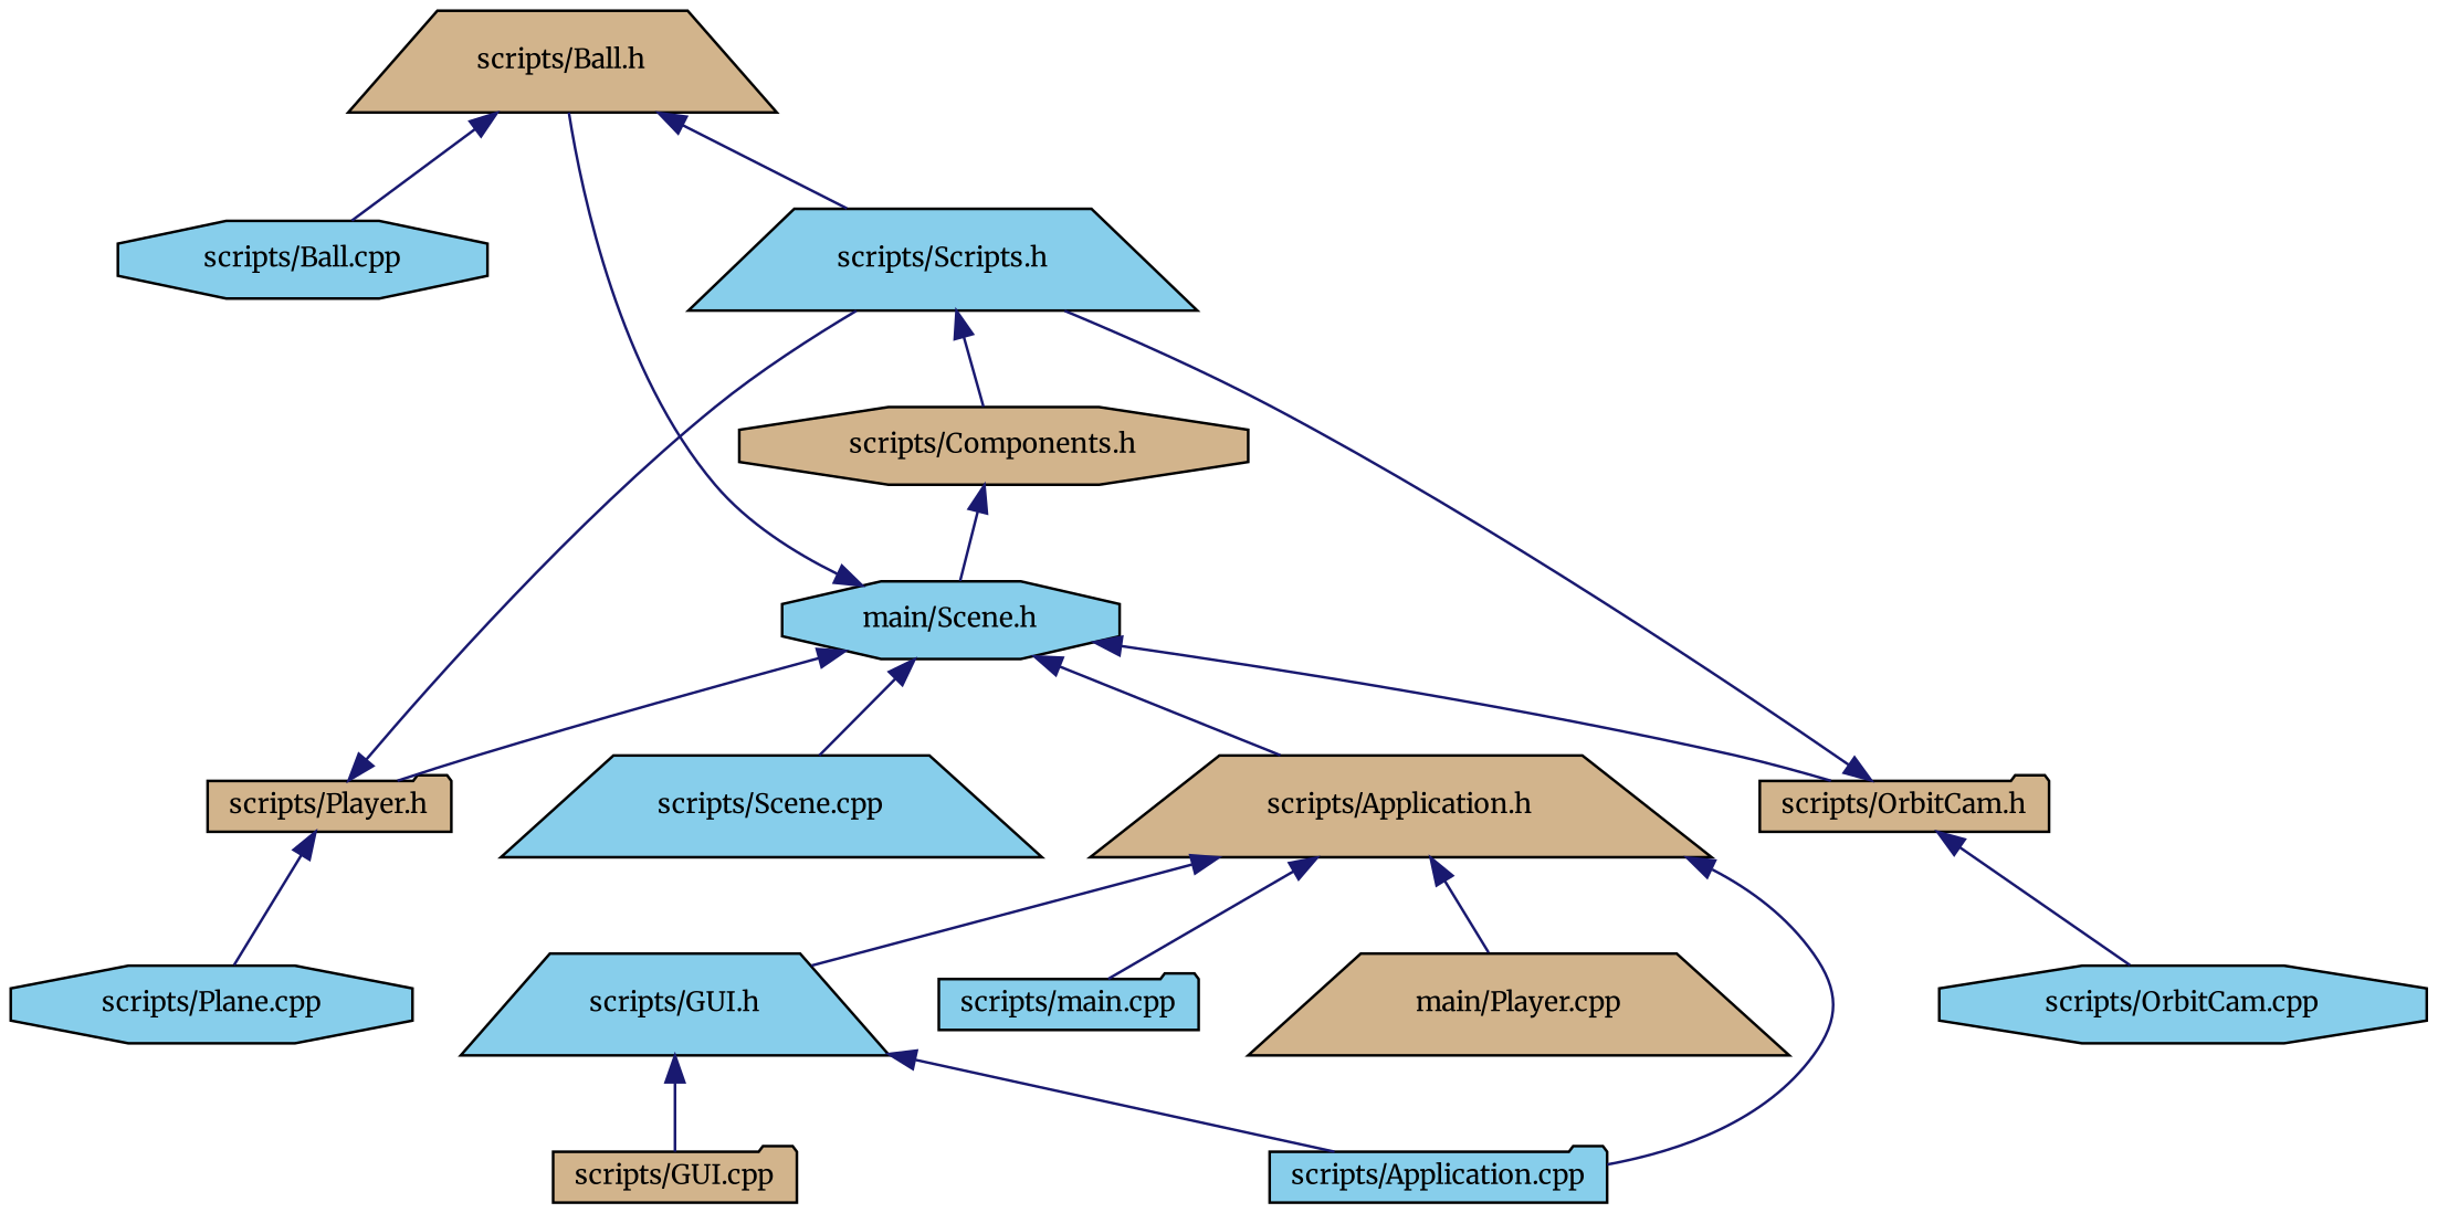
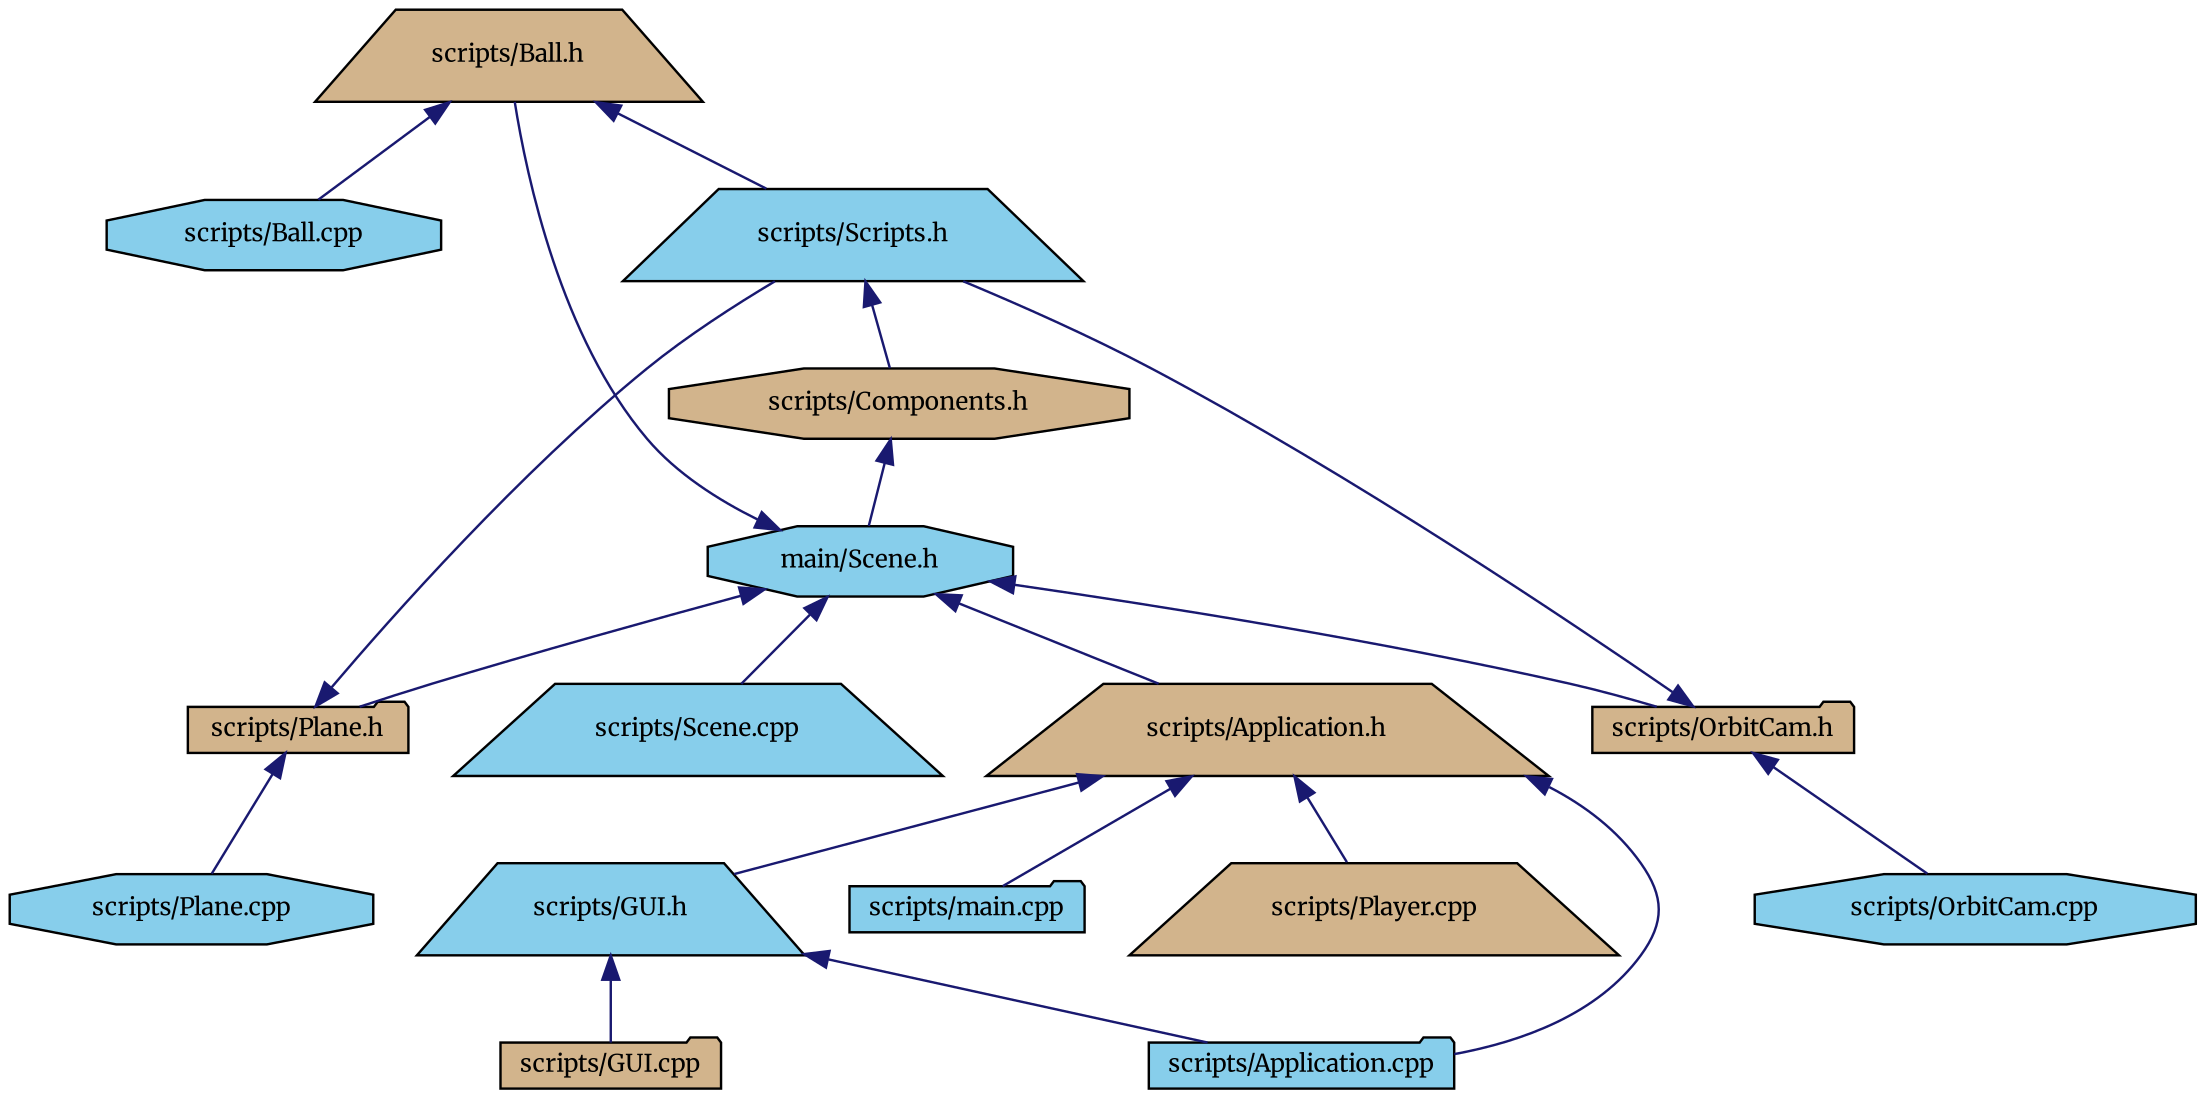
  digraph {
    fontname=Merriweather
    node [color=black fillcolor=skyblue fontname=Merriweather fontsize=10 shape=trapezium style=filled]
    edge [color=midnightblue dir=back fontname=Merriweather fontsize=10 labelfontname=Helvetica labelfontsize=10 style=solid]
    n1 [fillcolor=tan fontcolor=black height=0.2 label="scripts/Ball.h" width=0.4]
    n2 [height=0.2 label="scripts/Ball.cpp" shape=octagon width=0.4]
    n3 [height=0.2 label="scripts/Scripts.h" width=0.4]
    n4 [fillcolor=tan height=0.2 label="scripts/Components.h" shape=octagon width=0.4]
    n5 [height=0.2 label="main/Scene.h" shape=octagon width=0.4]
    n6 [fillcolor=tan height=0.2 label="scripts/Application.h" width=0.4]
    n7 [fillcolor=tan height=0.2 label="scripts/OrbitCam.h" shape=folder width=0.4]
-   n8 [fillcolor=tan height=0.2 label="scripts/Player.h" shape=folder width=0.4]
+   n8 [fillcolor=tan height=0.2 label="scripts/Plane.h" shape=folder width=0.4]
    n9 [height=0.2 label="scripts/Scene.cpp" width=0.4]
    n10 [height=0.2 label="scripts/Application.cpp" shape=folder width=0.4]
    n11 [height=0.2 label="scripts/GUI.h" width=0.4]
    n12 [height=0.2 label="scripts/main.cpp" shape=folder width=0.4]
-   n13 [fillcolor=tan height=0.2 label="main/Player.cpp" width=0.4]
+   n13 [fillcolor=tan height=0.2 label="scripts/Player.cpp" width=0.4]
    n14 [height=0.2 label="scripts/OrbitCam.cpp" shape=octagon width=0.4]
    n15 [height=0.2 label="scripts/Plane.cpp" shape=octagon width=0.4]
    n16 [fillcolor=tan height=0.2 label="scripts/GUI.cpp" shape=folder width=0.4]
    n1 -> n2
    n1 -> n3
    n3 -> n4
    n4 -> n5
    n5 -> n1
    n5 -> n6
    n5 -> n7
    n5 -> n8
    n5 -> n9
    n6 -> n10
    n6 -> n11
    n6 -> n12
    n6 -> n13
    n7 -> n3
    n7 -> n14
    n8 -> n3
    n8 -> n15
    n11 -> n10
    n11 -> n16
  }
